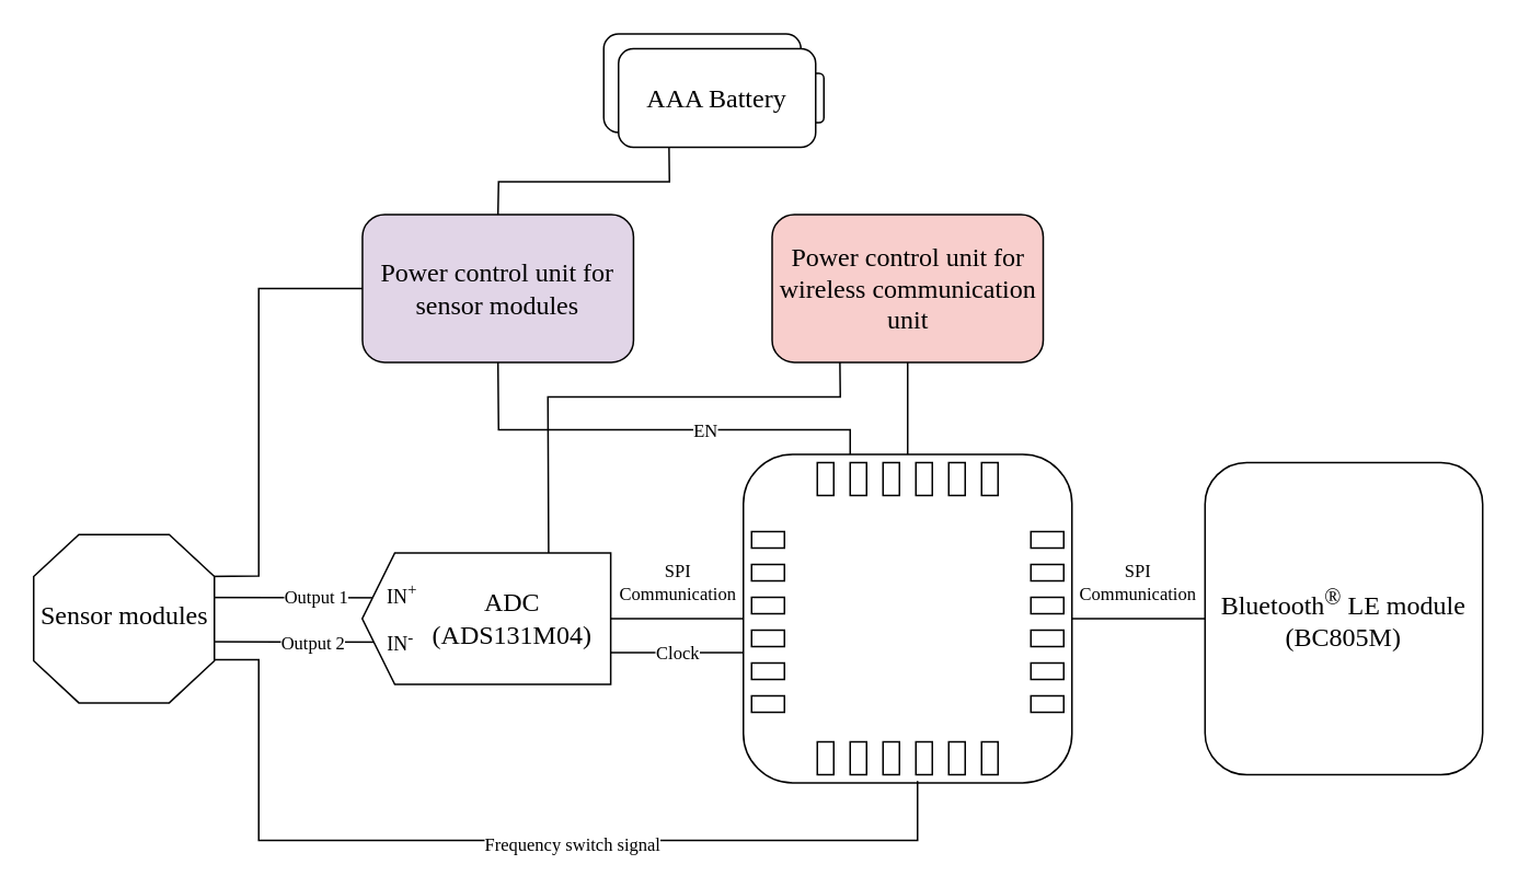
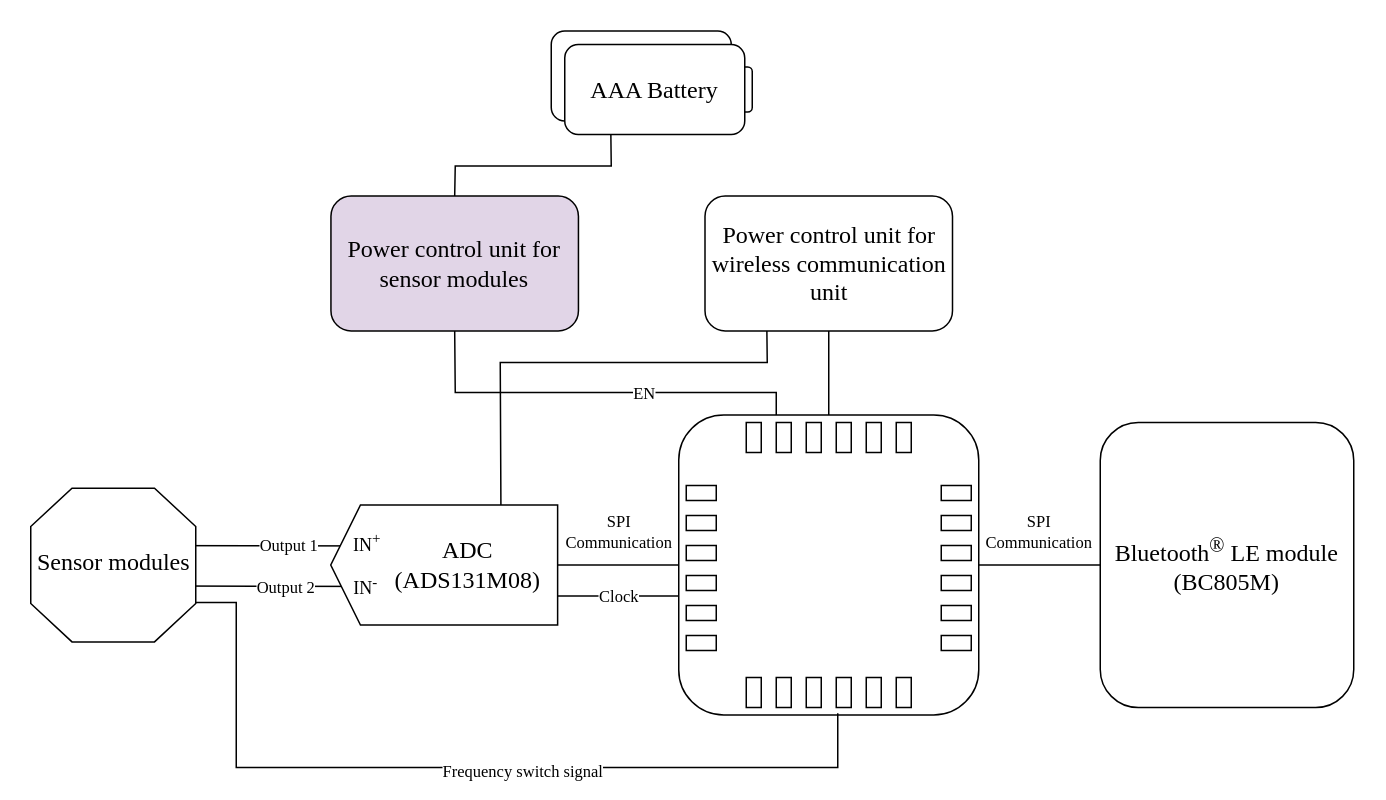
  <mxCell id="0" />
  <mxCell id="1" parent="0" />
- <mxCell id="2" value="&lt;div style=&quot;font-size: 16px;&quot;&gt;&lt;font face=&quot;Times New Roman&quot; style=&quot;font-size: 16px;&quot;&gt;Power control unit for&lt;/font&gt;&lt;/div&gt;&lt;div style=&quot;font-size: 16px;&quot;&gt;&lt;font face=&quot;Times New Roman&quot; style=&quot;font-size: 16px;&quot;&gt;&lt;font style=&quot;font-size: 16px;&quot;&gt;wireless communication unit&lt;/font&gt;&lt;/font&gt;&lt;font face=&quot;UYQuwq_nZaDoub0qu4J1&quot; style=&quot;font-size: 16px;&quot;&gt;&lt;br&gt;&lt;/font&gt;&lt;/div&gt;" style="rounded=1;whiteSpace=wrap;html=1;fillColor=#f8cecc;" vertex="1" parent="1"><mxGeometry x="469.5" y="130" width="165" height="90" as="geometry" /></mxCell>
+ <mxCell id="2" value="&lt;div style=&quot;font-size: 16px;&quot;&gt;&lt;font face=&quot;Times New Roman&quot; style=&quot;font-size: 16px;&quot;&gt;Power control unit for&lt;/font&gt;&lt;/div&gt;&lt;div style=&quot;font-size: 16px;&quot;&gt;&lt;font face=&quot;Times New Roman&quot; style=&quot;font-size: 16px;&quot;&gt;&lt;font style=&quot;font-size: 16px;&quot;&gt;wireless communication unit&lt;/font&gt;&lt;/font&gt;&lt;font face=&quot;UYQuwq_nZaDoub0qu4J1&quot; style=&quot;font-size: 16px;&quot;&gt;&lt;br&gt;&lt;/font&gt;&lt;/div&gt;" style="rounded=1;whiteSpace=wrap;html=1;" vertex="1" parent="1"><mxGeometry x="469.5" y="130" width="165" height="90" as="geometry" /></mxCell>
  <mxCell id="3" value="&lt;font style=&quot;font-size: 16px;&quot;&gt;Bluetooth&lt;sup&gt;®&lt;/sup&gt; LE module (BC805M)&lt;/font&gt;" style="rounded=1;whiteSpace=wrap;html=1;fontFamily=Times New Roman;" vertex="1" parent="1"><mxGeometry x="733" y="281" width="169" height="190" as="geometry" /></mxCell>
  <mxCell id="4" value="" style="endArrow=none;html=1;rounded=0;exitX=0.5;exitY=0;exitDx=0;exitDy=0;entryX=0.5;entryY=1;entryDx=0;entryDy=0;" edge="1" parent="1" source="8" target="2"><mxGeometry width="50" height="50" relative="1" as="geometry"><mxPoint x="497" y="241" as="sourcePoint" /><mxPoint x="587" y="201" as="targetPoint" /></mxGeometry></mxCell>
  <mxCell id="5" value="" style="endArrow=none;html=1;rounded=0;entryX=0.5;entryY=1;entryDx=0;entryDy=0;" edge="1" parent="1" target="34"><mxGeometry width="50" height="50" relative="1" as="geometry"><mxPoint x="517" y="281" as="sourcePoint" /><mxPoint x="157" y="141" as="targetPoint" /><Array as="points"><mxPoint x="517" y="261" /><mxPoint x="303" y="261" /></Array></mxGeometry></mxCell>
  <mxCell id="6" value="&lt;font face=&quot;Times New Roman&quot;&gt;EN&lt;/font&gt;" style="edgeLabel;html=1;align=center;verticalAlign=middle;resizable=0;points=[];" vertex="1" connectable="0" parent="5"><mxGeometry x="0.473" y="-3" relative="1" as="geometry"><mxPoint x="94" y="3" as="offset" /></mxGeometry></mxCell>
  <mxCell id="7" value="" style="group" vertex="1" connectable="0" parent="1"><mxGeometry x="452" y="276" width="200" height="200" as="geometry" /></mxCell>
  <mxCell id="8" value="" style="rounded=1;whiteSpace=wrap;html=1;container=0;" vertex="1" parent="7"><mxGeometry width="200" height="200" as="geometry" /></mxCell>
  <mxCell id="9" value="" style="rounded=0;whiteSpace=wrap;html=1;container=0;rotation=-90;" vertex="1" parent="7"><mxGeometry x="180" y="82" width="10" height="20" as="geometry" /></mxCell>
  <mxCell id="10" value="" style="rounded=0;whiteSpace=wrap;html=1;container=0;rotation=-90;" vertex="1" parent="7"><mxGeometry x="180" y="62" width="10" height="20" as="geometry" /></mxCell>
  <mxCell id="11" value="" style="rounded=0;whiteSpace=wrap;html=1;container=0;rotation=-90;" vertex="1" parent="7"><mxGeometry x="180" y="42" width="10" height="20" as="geometry" /></mxCell>
  <mxCell id="12" value="" style="rounded=0;whiteSpace=wrap;html=1;container=0;rotation=-90;" vertex="1" parent="7"><mxGeometry x="180" y="122" width="10" height="20" as="geometry" /></mxCell>
  <mxCell id="13" value="" style="rounded=0;whiteSpace=wrap;html=1;container=0;rotation=-90;" vertex="1" parent="7"><mxGeometry x="180" y="102" width="10" height="20" as="geometry" /></mxCell>
  <mxCell id="14" value="" style="rounded=0;whiteSpace=wrap;html=1;container=0;rotation=-90;" vertex="1" parent="7"><mxGeometry x="180" y="142" width="10" height="20" as="geometry" /></mxCell>
  <mxCell id="15" value="" style="rounded=0;whiteSpace=wrap;html=1;container=0;" vertex="1" parent="7"><mxGeometry x="105" y="5" width="10" height="20" as="geometry" /></mxCell>
  <mxCell id="16" value="" style="rounded=0;whiteSpace=wrap;html=1;container=0;" vertex="1" parent="7"><mxGeometry x="125" y="5" width="10" height="20" as="geometry" /></mxCell>
  <mxCell id="17" value="" style="rounded=0;whiteSpace=wrap;html=1;container=0;" vertex="1" parent="7"><mxGeometry x="145" y="5" width="10" height="20" as="geometry" /></mxCell>
  <mxCell id="18" value="" style="rounded=0;whiteSpace=wrap;html=1;container=0;" vertex="1" parent="7"><mxGeometry x="65" y="5" width="10" height="20" as="geometry" /></mxCell>
  <mxCell id="19" value="" style="rounded=0;whiteSpace=wrap;html=1;container=0;" vertex="1" parent="7"><mxGeometry x="85" y="5" width="10" height="20" as="geometry" /></mxCell>
  <mxCell id="20" value="" style="rounded=0;whiteSpace=wrap;html=1;container=0;" vertex="1" parent="7"><mxGeometry x="45" y="5" width="10" height="20" as="geometry" /></mxCell>
  <mxCell id="21" value="" style="rounded=0;whiteSpace=wrap;html=1;container=0;rotation=-90;" vertex="1" parent="7"><mxGeometry x="10" y="82" width="10" height="20" as="geometry" /></mxCell>
  <mxCell id="22" value="" style="rounded=0;whiteSpace=wrap;html=1;container=0;rotation=-90;" vertex="1" parent="7"><mxGeometry x="10" y="62" width="10" height="20" as="geometry" /></mxCell>
  <mxCell id="23" value="" style="rounded=0;whiteSpace=wrap;html=1;container=0;rotation=-90;" vertex="1" parent="7"><mxGeometry x="10" y="42" width="10" height="20" as="geometry" /></mxCell>
  <mxCell id="24" value="" style="rounded=0;whiteSpace=wrap;html=1;container=0;rotation=-90;" vertex="1" parent="7"><mxGeometry x="10" y="122" width="10" height="20" as="geometry" /></mxCell>
  <mxCell id="25" value="" style="rounded=0;whiteSpace=wrap;html=1;container=0;rotation=-90;" vertex="1" parent="7"><mxGeometry x="10" y="102" width="10" height="20" as="geometry" /></mxCell>
  <mxCell id="26" value="" style="rounded=0;whiteSpace=wrap;html=1;container=0;rotation=-90;" vertex="1" parent="7"><mxGeometry x="10" y="142" width="10" height="20" as="geometry" /></mxCell>
  <mxCell id="27" value="" style="rounded=0;whiteSpace=wrap;html=1;container=0;" vertex="1" parent="7"><mxGeometry x="105" y="175" width="10" height="20" as="geometry" /></mxCell>
  <mxCell id="28" value="" style="rounded=0;whiteSpace=wrap;html=1;container=0;" vertex="1" parent="7"><mxGeometry x="125" y="175" width="10" height="20" as="geometry" /></mxCell>
  <mxCell id="29" value="" style="rounded=0;whiteSpace=wrap;html=1;container=0;" vertex="1" parent="7"><mxGeometry x="145" y="175" width="10" height="20" as="geometry" /></mxCell>
  <mxCell id="30" value="" style="rounded=0;whiteSpace=wrap;html=1;container=0;" vertex="1" parent="7"><mxGeometry x="65" y="175" width="10" height="20" as="geometry" /></mxCell>
  <mxCell id="31" value="" style="rounded=0;whiteSpace=wrap;html=1;container=0;" vertex="1" parent="7"><mxGeometry x="85" y="175" width="10" height="20" as="geometry" /></mxCell>
  <mxCell id="32" value="" style="rounded=0;whiteSpace=wrap;html=1;container=0;" vertex="1" parent="7"><mxGeometry x="45" y="175" width="10" height="20" as="geometry" /></mxCell>
  <mxCell id="33" value="" style="endArrow=none;html=1;rounded=0;exitX=0;exitY=0.25;exitDx=0;exitDy=0;entryX=0.25;entryY=1;entryDx=0;entryDy=0;" edge="1" parent="1" source="54" target="2"><mxGeometry width="50" height="50" relative="1" as="geometry"><mxPoint x="502" y="191" as="sourcePoint" /><mxPoint x="547" y="181" as="targetPoint" /><Array as="points"><mxPoint x="333" y="241" /><mxPoint x="511" y="241" /></Array></mxGeometry></mxCell>
  <mxCell id="34" value="&lt;div style=&quot;font-size: 16px;&quot;&gt;&lt;font face=&quot;Times New Roman&quot; style=&quot;font-size: 16px;&quot;&gt;Power control unit for&lt;/font&gt;&lt;/div&gt;&lt;div style=&quot;font-size: 16px;&quot;&gt;&lt;font face=&quot;Times New Roman&quot; style=&quot;font-size: 16px;&quot;&gt;sensor modules&lt;br&gt;&lt;/font&gt;&lt;/div&gt;" style="rounded=1;whiteSpace=wrap;html=1;fillColor=#e1d5e7;" vertex="1" parent="1"><mxGeometry x="220.13" y="130" width="165" height="90" as="geometry" /></mxCell>
  <mxCell id="35" value="" style="endArrow=none;html=1;rounded=0;entryX=0;entryY=0.5;entryDx=0;entryDy=0;" edge="1" parent="1" source="55" target="8"><mxGeometry width="50" height="50" relative="1" as="geometry"><mxPoint x="147" y="11" as="sourcePoint" /><mxPoint x="197" y="-39" as="targetPoint" /></mxGeometry></mxCell>
  <mxCell id="36" value="&lt;div&gt;&lt;font face=&quot;Times New Roman&quot;&gt;SPI&lt;/font&gt;&lt;/div&gt;&lt;div&gt;&lt;font face=&quot;Times New Roman&quot;&gt;Communication&lt;br&gt;&lt;/font&gt;&lt;/div&gt;" style="edgeLabel;html=1;align=center;verticalAlign=middle;resizable=0;points=[];" vertex="1" connectable="0" parent="35"><mxGeometry x="0.221" relative="1" as="geometry"><mxPoint x="-9" y="-23" as="offset" /></mxGeometry></mxCell>
  <mxCell id="37" value="" style="endArrow=none;html=1;rounded=0;entryX=0;entryY=0.5;entryDx=0;entryDy=0;exitX=1;exitY=0.5;exitDx=0;exitDy=0;" edge="1" parent="1" source="8" target="3"><mxGeometry width="50" height="50" relative="1" as="geometry"><mxPoint x="652" y="371" as="sourcePoint" /><mxPoint x="707" y="371" as="targetPoint" /></mxGeometry></mxCell>
  <mxCell id="38" value="&lt;div&gt;&lt;font face=&quot;Times New Roman&quot;&gt;SPI&lt;/font&gt;&lt;/div&gt;&lt;div&gt;&lt;font face=&quot;Times New Roman&quot;&gt;Communication&lt;/font&gt;&lt;/div&gt;" style="edgeLabel;html=1;align=center;verticalAlign=middle;resizable=0;points=[];" vertex="1" connectable="0" parent="37"><mxGeometry x="-0.075" relative="1" as="geometry"><mxPoint x="2" y="-23" as="offset" /></mxGeometry></mxCell>
  <mxCell id="39" value="" style="endArrow=none;html=1;rounded=0;exitX=0.5;exitY=0;exitDx=0;exitDy=0;entryX=0.25;entryY=0;entryDx=0;entryDy=0;" edge="1" parent="1" target="42"><mxGeometry width="50" height="50" relative="1" as="geometry"><mxPoint x="302.63" y="130" as="sourcePoint" /><mxPoint x="407" y="90" as="targetPoint" /><Array as="points"><mxPoint x="303" y="110" /><mxPoint x="407" y="110" /></Array></mxGeometry></mxCell>
  <mxCell id="40" value="" style="rounded=1;whiteSpace=wrap;html=1;fontSize=16;container=0;" vertex="1" parent="1"><mxGeometry x="367" y="20" width="120" height="60" as="geometry" /></mxCell>
  <mxCell id="41" value="" style="rounded=1;whiteSpace=wrap;html=1;container=0;" vertex="1" parent="1"><mxGeometry x="481" y="44" width="20" height="30" as="geometry" /></mxCell>
  <mxCell id="42" value="AAA Battery" style="rounded=1;whiteSpace=wrap;html=1;fontSize=16;fontFamily=Times New Roman;container=0;" vertex="1" parent="1"><mxGeometry x="376" y="29" width="120" height="60" as="geometry" /></mxCell>
  <mxCell id="43" value="" style="endArrow=none;html=1;rounded=0;entryX=0.991;entryY=0.56;entryDx=0;entryDy=0;entryPerimeter=0;fontFamily=Times New Roman;" edge="1" parent="1"><mxGeometry width="50" height="50" relative="1" as="geometry"><mxPoint x="57" y="363" as="sourcePoint" /><mxPoint x="270.64" y="363.3" as="targetPoint" /></mxGeometry></mxCell>
  <mxCell id="44" value="&lt;font face=&quot;Times New Roman&quot;&gt;Output 1&lt;/font&gt;" style="edgeLabel;html=1;align=center;verticalAlign=middle;resizable=0;points=[];" vertex="1" connectable="0" parent="43"><mxGeometry x="0.251" y="1" relative="1" as="geometry"><mxPoint as="offset" /></mxGeometry></mxCell>
  <mxCell id="45" value="" style="endArrow=none;html=1;rounded=0;entryX=1.029;entryY=0.559;entryDx=0;entryDy=0;entryPerimeter=0;" edge="1" parent="1"><mxGeometry width="50" height="50" relative="1" as="geometry"><mxPoint x="57" y="390" as="sourcePoint" /><mxPoint x="272.16" y="390.27" as="targetPoint" /><Array as="points"><mxPoint x="117" y="390" /></Array></mxGeometry></mxCell>
  <mxCell id="46" value="&lt;font face=&quot;Times New Roman&quot;&gt;Output 2&lt;br&gt;&lt;/font&gt;" style="edgeLabel;html=1;align=center;verticalAlign=middle;resizable=0;points=[];" vertex="1" connectable="0" parent="45"><mxGeometry x="0.306" y="-2" relative="1" as="geometry"><mxPoint x="-7" y="-2" as="offset" /></mxGeometry></mxCell>
- <mxCell id="47" value="" style="endArrow=none;html=1;rounded=0;entryX=0;entryY=0.5;entryDx=0;entryDy=0;exitX=0.336;exitY=0.256;exitDx=0;exitDy=0;exitPerimeter=0;" edge="1" parent="1" source="50" target="34"><mxGeometry width="50" height="50" relative="1" as="geometry"><mxPoint x="107" y="301" as="sourcePoint" /><mxPoint x="191" y="121" as="targetPoint" /><Array as="points"><mxPoint x="157" y="350" /><mxPoint x="157" y="175" /></Array></mxGeometry></mxCell>
  <mxCell id="48" value="" style="endArrow=none;html=1;rounded=0;exitX=0.53;exitY=0.994;exitDx=0;exitDy=0;exitPerimeter=0;" edge="1" parent="1" source="8"><mxGeometry width="50" height="50" relative="1" as="geometry"><mxPoint x="562" y="286" as="sourcePoint" /><mxPoint x="57" y="401" as="targetPoint" /><Array as="points"><mxPoint x="558" y="511" /><mxPoint x="157" y="511" /><mxPoint x="157" y="401" /></Array></mxGeometry></mxCell>
  <mxCell id="49" value="&lt;font face=&quot;Times New Roman&quot;&gt;Frequency switch signal&lt;/font&gt;" style="edgeLabel;html=1;align=center;verticalAlign=middle;resizable=0;points=[];" vertex="1" connectable="0" parent="48"><mxGeometry x="-0.236" y="2" relative="1" as="geometry"><mxPoint as="offset" /></mxGeometry></mxCell>
  <mxCell id="50" value="&lt;font style=&quot;font-size: 16px;&quot; face=&quot;Times New Roman&quot;&gt;Sensor modules&lt;br&gt;&lt;/font&gt;" style="verticalLabelPosition=bottom;verticalAlign=top;html=1;shape=mxgraph.basic.polygon;polyCoords=[[0.25,0],[0.75,0],[1,0.25],[1,0.75],[0.75,1],[0.25,1],[0,0.75],[0,0.25]];polyline=0;spacingBottom=0;spacing=-67;" vertex="1" parent="1"><mxGeometry x="20" y="324.76" width="110" height="102.49" as="geometry" /></mxCell>
  <mxCell id="51" value="" style="endArrow=none;html=1;rounded=0;entryX=0;entryY=0.603;entryDx=0;entryDy=0;entryPerimeter=0;exitX=0.573;exitY=0.912;exitDx=0;exitDy=0;exitPerimeter=0;" edge="1" parent="1" source="55" target="8"><mxGeometry width="50" height="50" relative="1" as="geometry"><mxPoint x="347" y="421" as="sourcePoint" /><mxPoint y="371" as="targetPoint" x="397" /></mxGeometry></mxCell>
  <mxCell id="52" value="&lt;font face=&quot;Times New Roman&quot;&gt;Clock&lt;/font&gt;" style="edgeLabel;html=1;align=center;verticalAlign=middle;resizable=0;points=[];" vertex="1" connectable="0" parent="51"><mxGeometry x="0.404" relative="1" as="geometry"><mxPoint x="-2" as="offset" /></mxGeometry></mxCell>
  <mxCell id="53" value="" style="group" vertex="1" connectable="0" parent="1"><mxGeometry x="220.005" y="336.005" width="151.25" height="80" as="geometry" /></mxCell>
  <mxCell id="54" value="" style="shape=offPageConnector;whiteSpace=wrap;html=1;rotation=90;size=0.131;direction=east;" vertex="1" parent="53"><mxGeometry x="35.625" y="-35.625" width="80" height="151.25" as="geometry" /></mxCell>
- <mxCell id="55" value="&lt;div&gt;&lt;font style=&quot;font-size: 16px;&quot; face=&quot;Times New Roman&quot;&gt;ADC&lt;/font&gt;&lt;/div&gt;&lt;div&gt;&lt;font style=&quot;font-size: 16px;&quot; face=&quot;Times New Roman&quot;&gt;(ADS131M04)&lt;/font&gt;&lt;/div&gt;" style="text;html=1;align=center;verticalAlign=middle;resizable=0;points=[];autosize=1;strokeColor=none;fillColor=none;" vertex="1" parent="53"><mxGeometry x="31.245" y="14.995" width="120" height="50" as="geometry" /></mxCell>
+ <mxCell id="55" value="&lt;div&gt;&lt;font style=&quot;font-size: 16px;&quot; face=&quot;Times New Roman&quot;&gt;ADC&lt;/font&gt;&lt;/div&gt;&lt;div&gt;&lt;font style=&quot;font-size: 16px;&quot; face=&quot;Times New Roman&quot;&gt;(ADS131M08)&lt;/font&gt;&lt;/div&gt;" style="text;html=1;align=center;verticalAlign=middle;resizable=0;points=[];autosize=1;strokeColor=none;fillColor=none;" vertex="1" parent="53"><mxGeometry x="31.245" y="14.995" width="120" height="50" as="geometry" /></mxCell>
  <mxCell id="56" value="&lt;font style=&quot;font-size: 12px;&quot; face=&quot;Times New Roman&quot;&gt;IN&lt;sup&gt;+&lt;/sup&gt;&lt;/font&gt;" style="text;html=1;align=center;verticalAlign=middle;resizable=0;points=[];autosize=1;strokeColor=none;fillColor=none;" vertex="1" parent="53"><mxGeometry x="3.995" y="9.495" width="40" height="30" as="geometry" /></mxCell>
  <mxCell id="57" value="&lt;font face=&quot;Times New Roman&quot;&gt;IN&lt;sup&gt;-&lt;/sup&gt;&lt;/font&gt;" style="text;html=1;align=center;verticalAlign=middle;resizable=0;points=[];autosize=1;strokeColor=none;fillColor=none;" vertex="1" parent="53"><mxGeometry x="2.995" y="38.495" width="40" height="30" as="geometry" /></mxCell>
